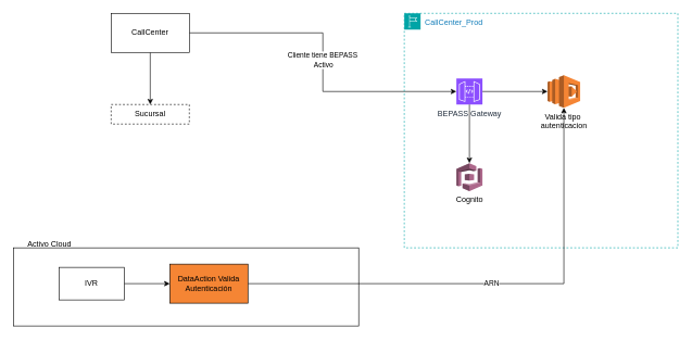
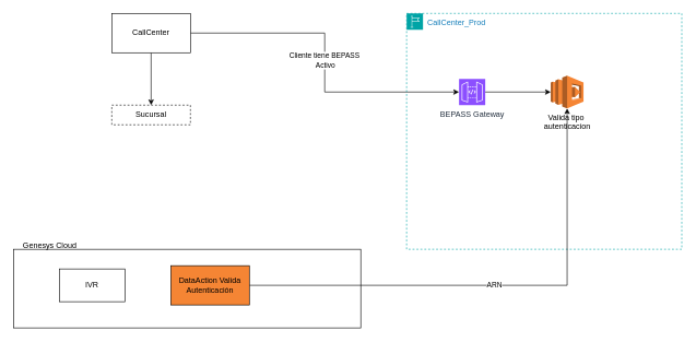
  <mxCell id="0" />
  <mxCell id="1" parent="0" />
  <mxCell id="2" value="" style="edgeStyle=orthogonalEdgeStyle;rounded=0;orthogonalLoop=1;jettySize=auto;html=1;entryX=0;entryY=0.5;entryDx=0;entryDy=0;entryPerimeter=0;" edge="1" parent="1" source="5" target="7"><mxGeometry relative="1" as="geometry"><mxPoint x="540" y="155" as="targetPoint" /></mxGeometry></mxCell>
  <mxCell id="3" value="Cliente tiene BEPASS&amp;nbsp;&lt;div&gt;Activo&lt;/div&gt;" style="edgeLabel;html=1;align=center;verticalAlign=middle;resizable=0;points=[];" vertex="1" connectable="0" parent="2"><mxGeometry x="-0.126" y="3" relative="1" as="geometry"><mxPoint x="-3" y="27" as="offset" /></mxGeometry></mxCell>
  <mxCell id="4" value="" style="edgeStyle=orthogonalEdgeStyle;rounded=0;orthogonalLoop=1;jettySize=auto;html=1;" edge="1" parent="1" source="5" target="20"><mxGeometry relative="1" as="geometry" /></mxCell>
  <mxCell id="5" value="CallCenter" style="rounded=0;whiteSpace=wrap;html=1;" vertex="1" parent="1"><mxGeometry x="170" y="20" width="120" height="60" as="geometry" /></mxCell>
  <mxCell id="6" value="CallCenter_Prod" style="points=[[0,0],[0.25,0],[0.5,0],[0.75,0],[1,0],[1,0.25],[1,0.5],[1,0.75],[1,1],[0.75,1],[0.5,1],[0.25,1],[0,1],[0,0.75],[0,0.5],[0,0.25]];outlineConnect=0;gradientColor=none;html=1;whiteSpace=wrap;fontSize=12;fontStyle=0;container=1;pointerEvents=0;collapsible=0;recursiveResize=0;shape=mxgraph.aws4.group;grIcon=mxgraph.aws4.group_region;strokeColor=#00A4A6;fillColor=none;verticalAlign=top;align=left;spacingLeft=30;fontColor=#147EBA;dashed=1;" vertex="1" parent="1"><mxGeometry x="620" y="20" width="420" height="360" as="geometry" /></mxCell>
  <mxCell id="7" value="BEPASS Gateway" style="sketch=0;points=[[0,0,0],[0.25,0,0],[0.5,0,0],[0.75,0,0],[1,0,0],[0,1,0],[0.25,1,0],[0.5,1,0],[0.75,1,0],[1,1,0],[0,0.25,0],[0,0.5,0],[0,0.75,0],[1,0.25,0],[1,0.5,0],[1,0.75,0]];outlineConnect=0;fontColor=#232F3E;fillColor=#8C4FFF;strokeColor=#ffffff;dashed=0;verticalLabelPosition=bottom;verticalAlign=top;align=center;html=1;fontSize=12;fontStyle=0;aspect=fixed;shape=mxgraph.aws4.resourceIcon;resIcon=mxgraph.aws4.api_gateway;" vertex="1" parent="6"><mxGeometry x="80" y="100" width="40" height="40" as="geometry" /></mxCell>
  <mxCell id="8" value="Valida tipo&amp;nbsp;&lt;div&gt;autenticacion&lt;/div&gt;" style="outlineConnect=0;dashed=0;verticalLabelPosition=bottom;verticalAlign=top;align=center;html=1;shape=mxgraph.aws3.lambda;fillColor=#F58534;gradientColor=none;" vertex="1" parent="6"><mxGeometry x="220" y="95" width="50" height="50" as="geometry" /></mxCell>
  <mxCell id="9" style="edgeStyle=orthogonalEdgeStyle;rounded=0;orthogonalLoop=1;jettySize=auto;html=1;entryX=0;entryY=0.5;entryDx=0;entryDy=0;entryPerimeter=0;" edge="1" parent="6" source="7" target="8"><mxGeometry relative="1" as="geometry" /></mxCell>
- <mxCell id="10" value="Cognito" style="outlineConnect=0;dashed=0;verticalLabelPosition=bottom;verticalAlign=top;align=center;html=1;shape=mxgraph.aws3.cognito;fillColor=#AD688B;gradientColor=none;" vertex="1" parent="6"><mxGeometry x="80" y="230" width="40" height="43" as="geometry" /></mxCell>
- <mxCell id="11" style="edgeStyle=orthogonalEdgeStyle;rounded=0;orthogonalLoop=1;jettySize=auto;html=1;entryX=0.5;entryY=0;entryDx=0;entryDy=0;entryPerimeter=0;" edge="1" parent="6" source="7" target="10"><mxGeometry relative="1" as="geometry" /></mxCell>
  <mxCell id="12" value="" style="rounded=0;whiteSpace=wrap;html=1;" vertex="1" parent="1"><mxGeometry x="20" y="380" width="530" height="120" as="geometry" /></mxCell>
- <mxCell id="13" value="Activo Cloud" style="text;html=1;align=center;verticalAlign=middle;resizable=0;points=[];autosize=1;strokeColor=none;fillColor=none;" vertex="1" parent="1"><mxGeometry x="20" y="360" width="110" height="30" as="geometry" /></mxCell>
- <mxCell id="14" value="" style="edgeStyle=orthogonalEdgeStyle;rounded=0;orthogonalLoop=1;jettySize=auto;html=1;" edge="1" parent="1" source="15" target="18"><mxGeometry relative="1" as="geometry" /></mxCell>
+ <mxCell id="13" value="Genesys Cloud" style="text;html=1;align=center;verticalAlign=middle;resizable=0;points=[];autosize=1;strokeColor=none;fillColor=none;" vertex="1" parent="1"><mxGeometry x="20" y="360" width="110" height="30" as="geometry" /></mxCell>
  <mxCell id="15" value="IVR" style="rounded=0;whiteSpace=wrap;html=1;" vertex="1" parent="1"><mxGeometry x="90" y="410" width="100" height="50" as="geometry" /></mxCell>
  <mxCell id="16" style="edgeStyle=orthogonalEdgeStyle;rounded=0;orthogonalLoop=1;jettySize=auto;html=1;" edge="1" parent="1" source="18" target="8"><mxGeometry relative="1" as="geometry" /></mxCell>
  <mxCell id="17" value="ARN" style="edgeLabel;html=1;align=center;verticalAlign=middle;resizable=0;points=[];" vertex="1" connectable="0" parent="16"><mxGeometry x="-0.012" y="1" relative="1" as="geometry"><mxPoint as="offset" /></mxGeometry></mxCell>
  <mxCell id="18" value="DataAction Valida Autenticación" style="whiteSpace=wrap;html=1;rounded=0;fillColor=#f58534;" vertex="1" parent="1"><mxGeometry x="260" y="405" width="120" height="60" as="geometry" /></mxCell>
  <mxCell id="19" style="edgeStyle=orthogonalEdgeStyle;rounded=0;orthogonalLoop=1;jettySize=auto;html=1;exitX=0.5;exitY=1;exitDx=0;exitDy=0;" edge="1" parent="1" source="6" target="6"><mxGeometry relative="1" as="geometry" /></mxCell>
  <mxCell id="20" value="Sucursal" style="rounded=0;whiteSpace=wrap;html=1;dashed=1;" vertex="1" parent="1"><mxGeometry x="170" y="160" width="120" height="30" as="geometry" /></mxCell>
